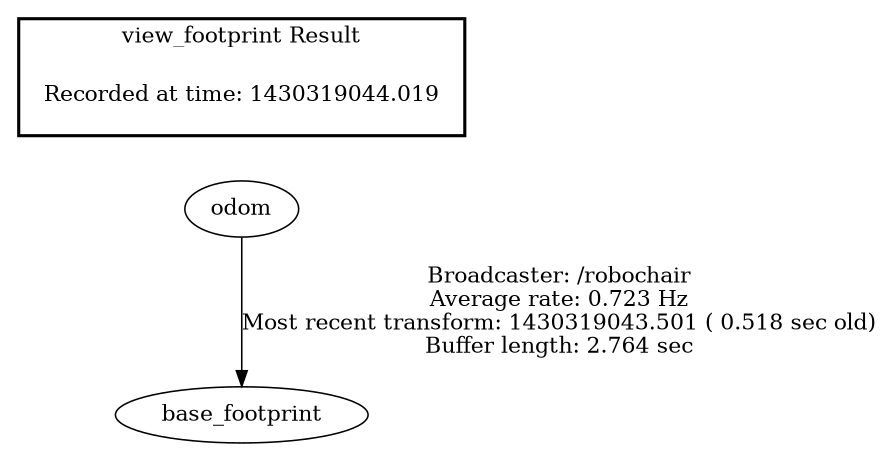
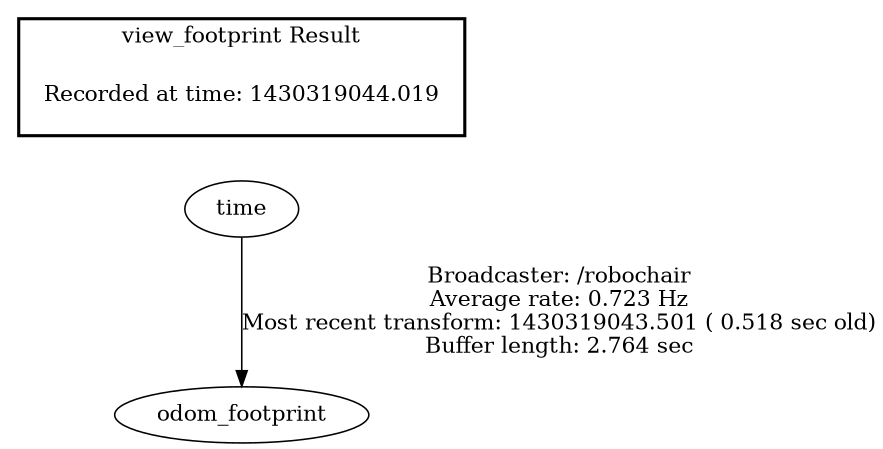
  digraph {
    "Recorded at time: 1430319044.019" [shape=plaintext]
-   odom
-   base_footprint
+   odom [label=time]
+   base_footprint [label=odom_footprint]
    subgraph cluster_1 {
      color=black
      label="view_footprint Result"
      style=bold
      "Recorded at time: 1430319044.019"
    }
    "Recorded at time: 1430319044.019" -> odom [style=invis]
    odom -> base_footprint [label="Broadcaster: /robochair\nAverage rate: 0.723 Hz\nMost recent transform: 1430319043.501 ( 0.518 sec old)\nBuffer length: 2.764 sec\n"]
  }
